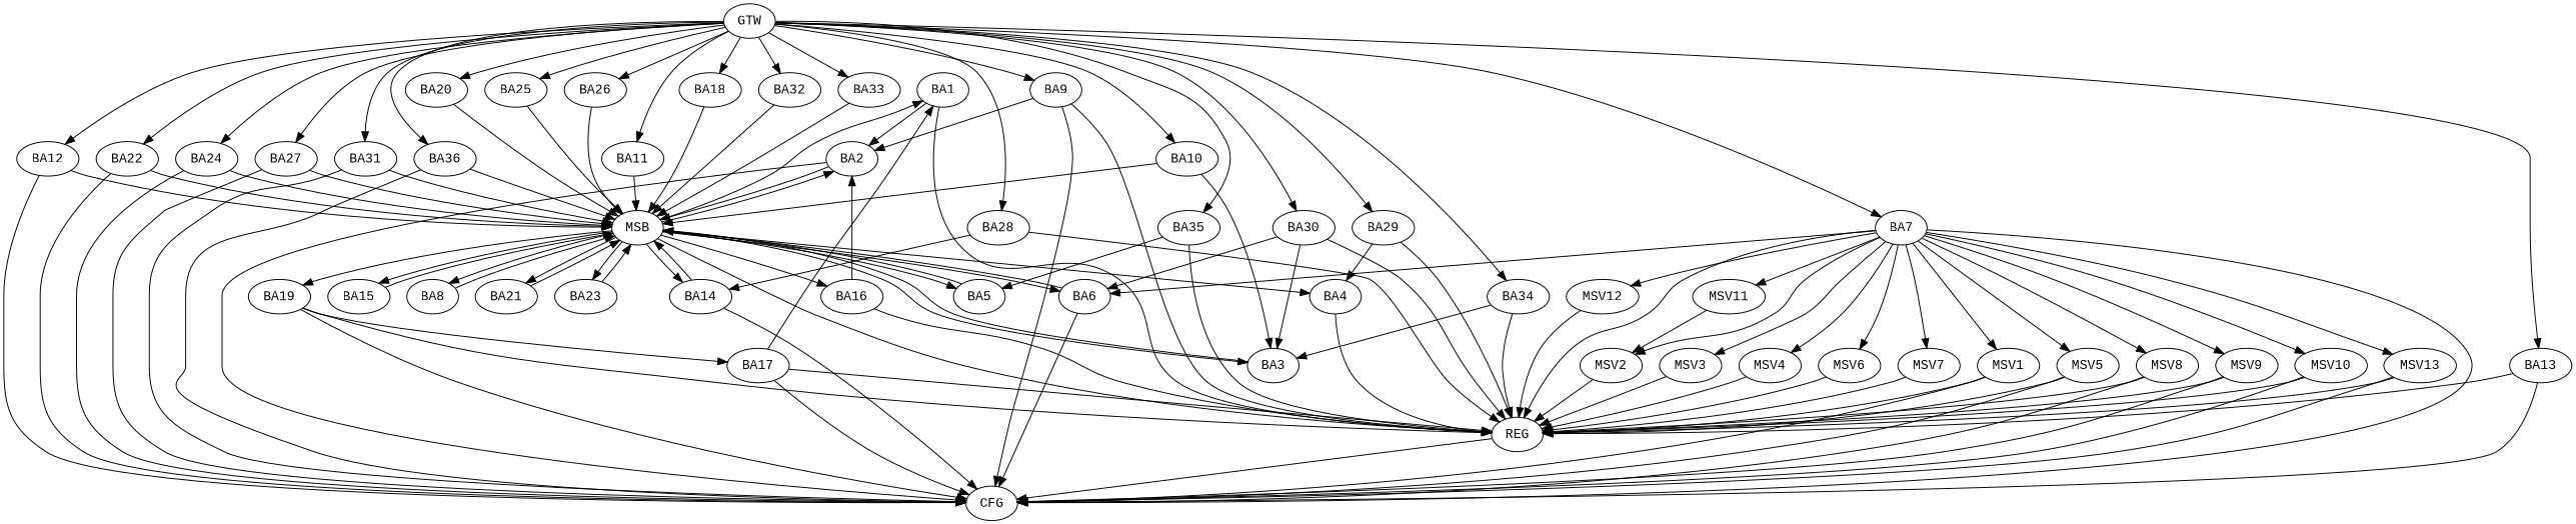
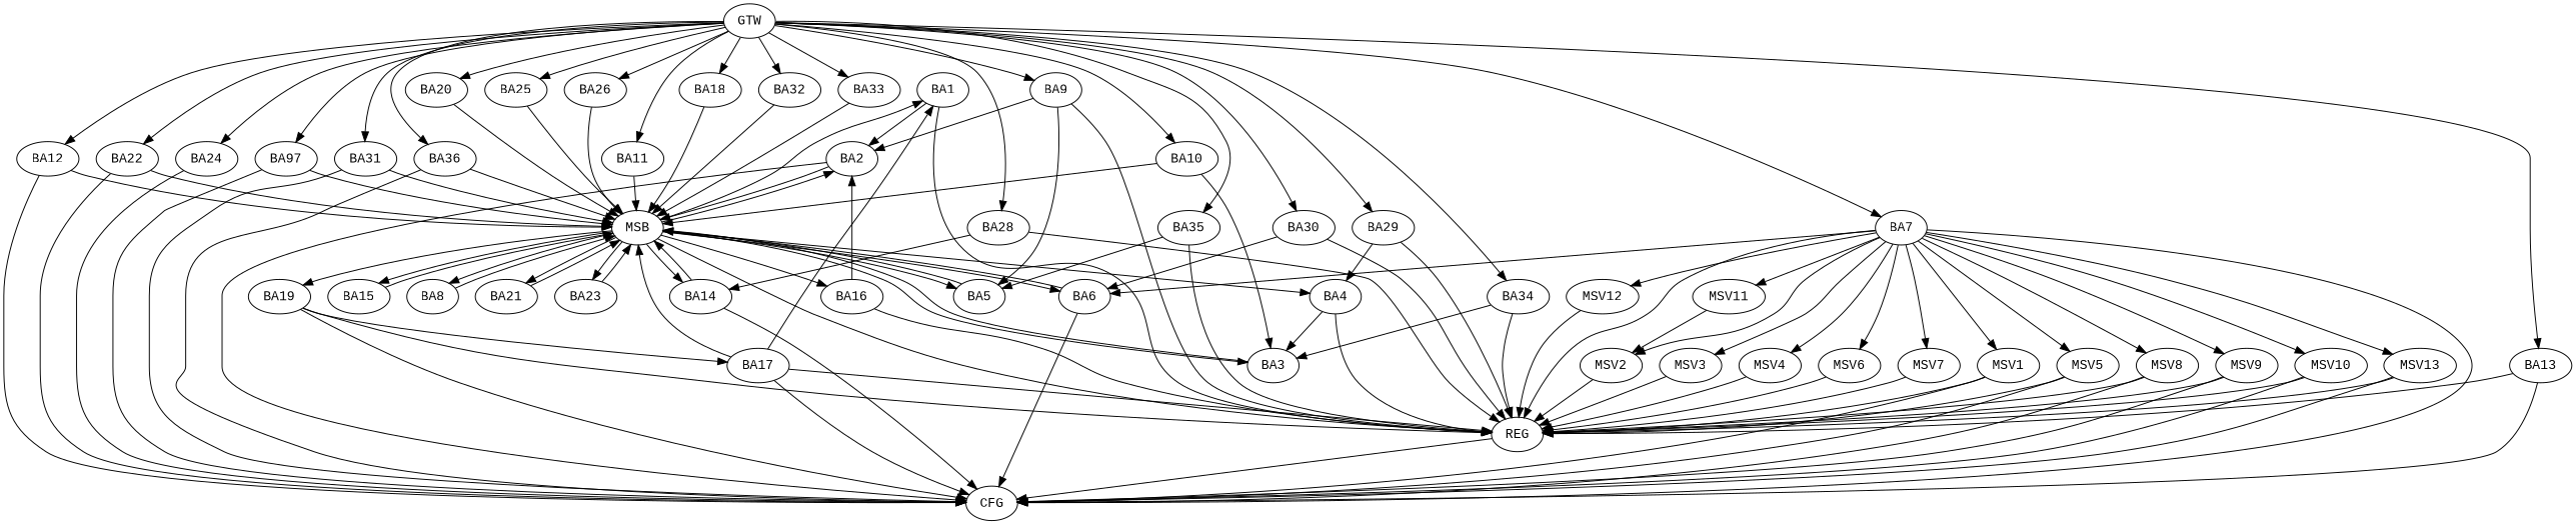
  strict digraph {
    fontname="Liberation Mono"
    node [fontname="Liberation Mono"]
    edge [fontname="Liberation Mono"]
    n1 [label=BA1]
    n2 [label=BA2]
    n3 [label=REG]
    n4 [label=MSB]
    n5 [label=CFG]
    n6 [label=BA3]
    n7 [label=BA4]
    n8 [label=BA5]
    n9 [label=BA6]
    n10 [label=BA8]
    n11 [label=BA14]
    n12 [label=BA15]
    n13 [label=BA16]
    n14 [label=BA19]
    n15 [label=BA21]
    n16 [label=BA23]
    n17 [label=BA7]
    n18 [label=MSV1]
    n19 [label=MSV2]
    n20 [label=MSV3]
    n21 [label=MSV4]
    n22 [label=MSV5]
    n23 [label=MSV6]
    n24 [label=MSV7]
    n25 [label=MSV8]
    n26 [label=MSV9]
    n27 [label=MSV10]
    n28 [label=MSV11]
    n29 [label=MSV12]
    n30 [label=MSV13]
    n31 [label=BA9]
    n32 [label=BA10]
    n33 [label=BA11]
    n34 [label=BA12]
    n35 [label=BA13]
    n36 [label=BA17]
    n37 [label=BA18]
    n38 [label=BA20]
    n39 [label=BA22]
    n40 [label=BA24]
    n41 [label=BA25]
    n42 [label=BA26]
-   n43 [label=BA27]
+   n43 [label=BA97]
    n44 [label=BA28]
    n45 [label=BA29]
    n46 [label=BA30]
    n47 [label=BA31]
    n48 [label=BA32]
    n49 [label=BA33]
    n50 [label=BA34]
    n51 [label=BA35]
    n52 [label=BA36]
    n53 [label=GTW]
    n1 -> n2
    n1 -> n3
    n2 -> n4
    n2 -> n5
    n3 -> n5
    n4 -> n1
    n4 -> n2
    n4 -> n3
    n4 -> n6
    n4 -> n7
    n4 -> n8
    n4 -> n9
    n4 -> n10
    n4 -> n11
    n4 -> n12
    n4 -> n13
    n4 -> n14
    n4 -> n15
    n4 -> n16
    n6 -> n4
    n7 -> n3
-   n46 -> n6
+   n7 -> n6
    n8 -> n4
    n9 -> n4
    n9 -> n5
    n10 -> n4
    n11 -> n4
    n11 -> n5
    n12 -> n4
    n13 -> n2
    n13 -> n3
    n14 -> n3
    n14 -> n5
    n14 -> n36
    n15 -> n4
    n16 -> n4
    n17 -> n3
    n17 -> n5
    n17 -> n9
    n17 -> n18
    n17 -> n19
    n17 -> n20
    n17 -> n21
    n17 -> n22
    n17 -> n23
    n17 -> n24
    n17 -> n25
    n17 -> n26
    n17 -> n27
    n17 -> n28
    n17 -> n29
    n17 -> n30
    n18 -> n3
    n18 -> n5
    n19 -> n3
    n20 -> n3
    n21 -> n3
    n22 -> n3
    n22 -> n5
    n23 -> n3
    n24 -> n3
    n25 -> n3
    n25 -> n5
    n26 -> n3
    n26 -> n5
    n27 -> n3
    n27 -> n5
    n28 -> n19
    n29 -> n3
    n30 -> n3
    n30 -> n5
    n31 -> n2
    n31 -> n3
-   n31 -> n5
+   n31 -> n8
    n32 -> n4
    n32 -> n6
    n33 -> n4
    n34 -> n4
    n34 -> n5
    n35 -> n3
    n35 -> n5
    n36 -> n1
    n36 -> n3
    n36 -> n5
    n37 -> n4
    n38 -> n4
    n39 -> n4
    n39 -> n5
-   n40 -> n4
+   n36 -> n4
    n40 -> n5
    n41 -> n4
    n42 -> n4
    n43 -> n4
    n43 -> n5
    n44 -> n3
    n44 -> n11
    n45 -> n3
    n45 -> n7
    n46 -> n3
    n46 -> n9
    n47 -> n4
    n47 -> n5
    n48 -> n4
    n49 -> n4
    n50 -> n3
    n50 -> n6
    n51 -> n3
    n51 -> n8
    n52 -> n4
    n52 -> n5
    n53 -> n17
    n53 -> n31
    n53 -> n32
    n53 -> n33
    n53 -> n34
    n53 -> n35
    n53 -> n37
    n53 -> n38
    n53 -> n39
    n53 -> n40
    n53 -> n41
    n53 -> n42
    n53 -> n43
    n53 -> n44
    n53 -> n45
    n53 -> n46
    n53 -> n47
    n53 -> n48
    n53 -> n49
    n53 -> n50
    n53 -> n51
    n53 -> n52
  }
